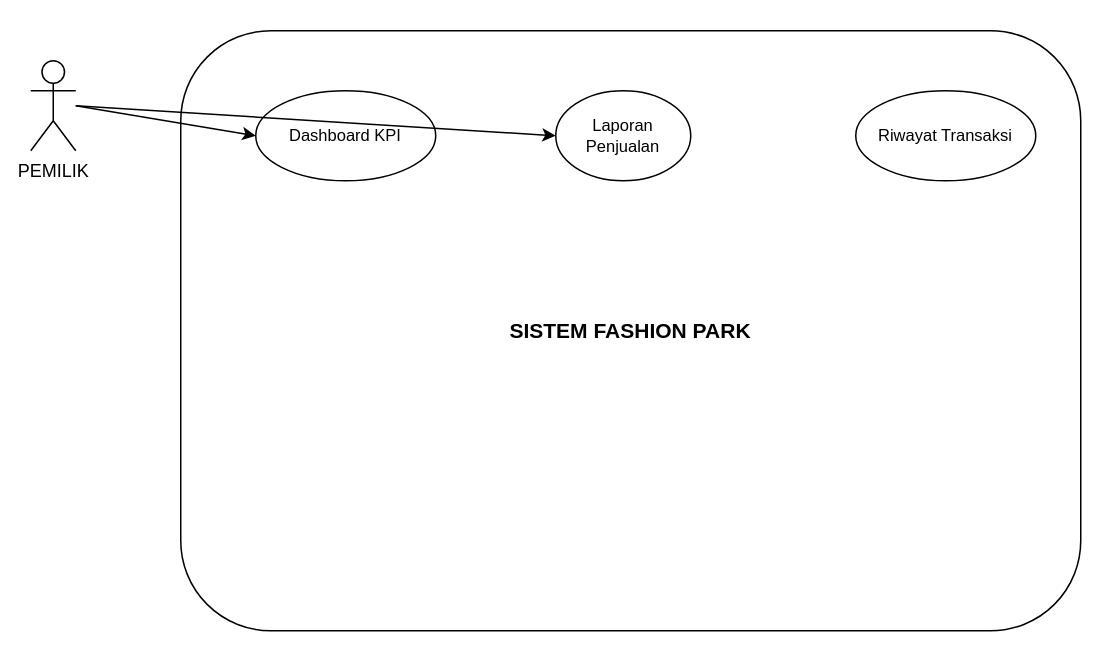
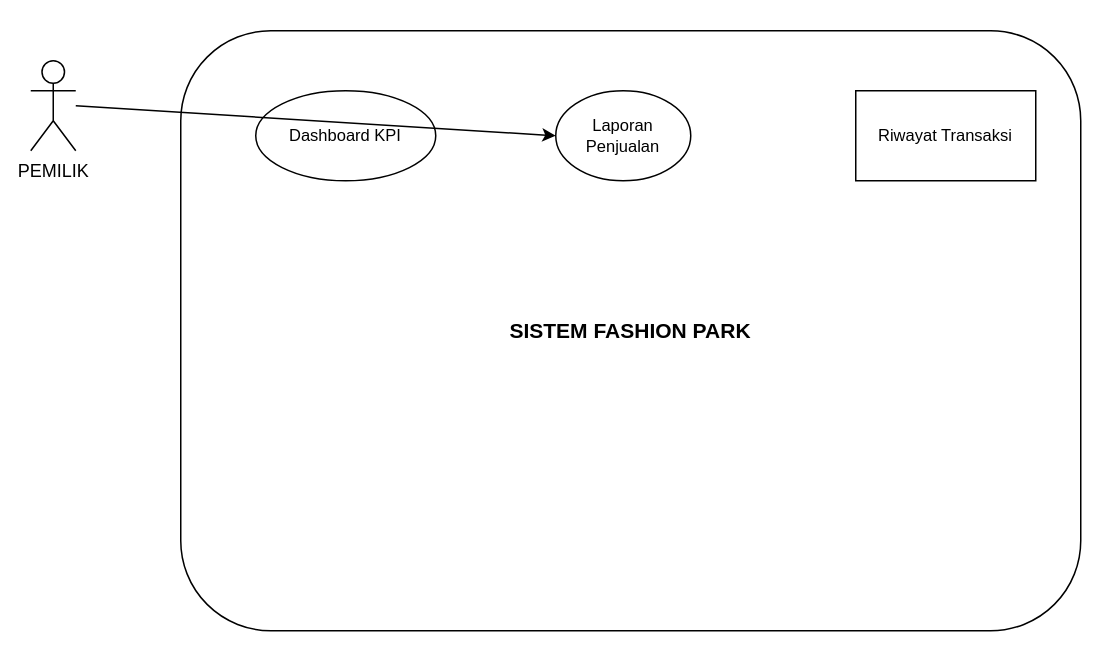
  <mxCell id="0" />
  <mxCell id="1" parent="0" />
  <mxCell id="2" value="PEMILIK" style="shape=umlActor;verticalLabelPosition=bottom;verticalAlign=top;html=1;outlineConnect=0;fillColor=#ffffff;strokeColor=#000000;" vertex="1" parent="1"><mxGeometry x="20" y="40" width="30" height="60" as="geometry" /></mxCell>
  <mxCell id="3" value="SISTEM FASHION PARK" style="rounded=1;whiteSpace=wrap;html=1;fillColor=#ffffff;strokeColor=#000000;fontSize=14;fontStyle=1;" vertex="1" parent="1"><mxGeometry x="120" y="20" width="600" height="400" as="geometry" /></mxCell>
  <mxCell id="4" value="Dashboard KPI" style="ellipse;whiteSpace=wrap;html=1;fillColor=#ffffff;strokeColor=#000000;fontSize=11;" vertex="1" parent="1"><mxGeometry x="170" y="60" width="120" height="60" as="geometry" /></mxCell>
  <mxCell id="5" value="Laporan Penjualan" style="ellipse;whiteSpace=wrap;html=1;fillColor=#ffffff;strokeColor=#000000;fontSize=11;" vertex="1" parent="1"><mxGeometry x="370" y="60" width="90" height="60" as="geometry" /></mxCell>
- <mxCell id="6" value="Riwayat Transaksi" style="ellipse;whiteSpace=wrap;html=1;fillColor=#ffffff;strokeColor=#000000;fontSize=11;" vertex="1" parent="1"><mxGeometry x="570" y="60" width="120" height="60" as="geometry" /></mxCell>
- <mxCell id="7" value="" style="endArrow=classic;html=1;rounded=0;exitX=1;exitY=0.5;exitDx=0;exitDy=0;entryX=0;entryY=0.5;entryDx=0;entryDy=0;strokeColor=#000000;" edge="1" parent="1" source="2" target="4"><mxGeometry width="50" height="50" relative="1" as="geometry"><mxPoint x="370" y="340" as="sourcePoint" /><mxPoint x="420" y="290" as="targetPoint" /></mxGeometry></mxCell>
+ <mxCell id="6" value="Riwayat Transaksi" style="whiteSpace=wrap;html=1;fillColor=#ffffff;strokeColor=#000000;fontSize=11;rounded=0;" vertex="1" parent="1"><mxGeometry x="570" y="60" width="120" height="60" as="geometry" /></mxCell>
  <mxCell id="8" value="" style="endArrow=classic;html=1;rounded=0;exitX=1;exitY=0.5;exitDx=0;exitDy=0;entryX=0;entryY=0.5;entryDx=0;entryDy=0;strokeColor=#000000;" edge="1" parent="1" source="2" target="5"><mxGeometry width="50" height="50" relative="1" as="geometry"><mxPoint x="370" y="340" as="sourcePoint" /><mxPoint x="420" y="290" as="targetPoint" /></mxGeometry></mxCell>
